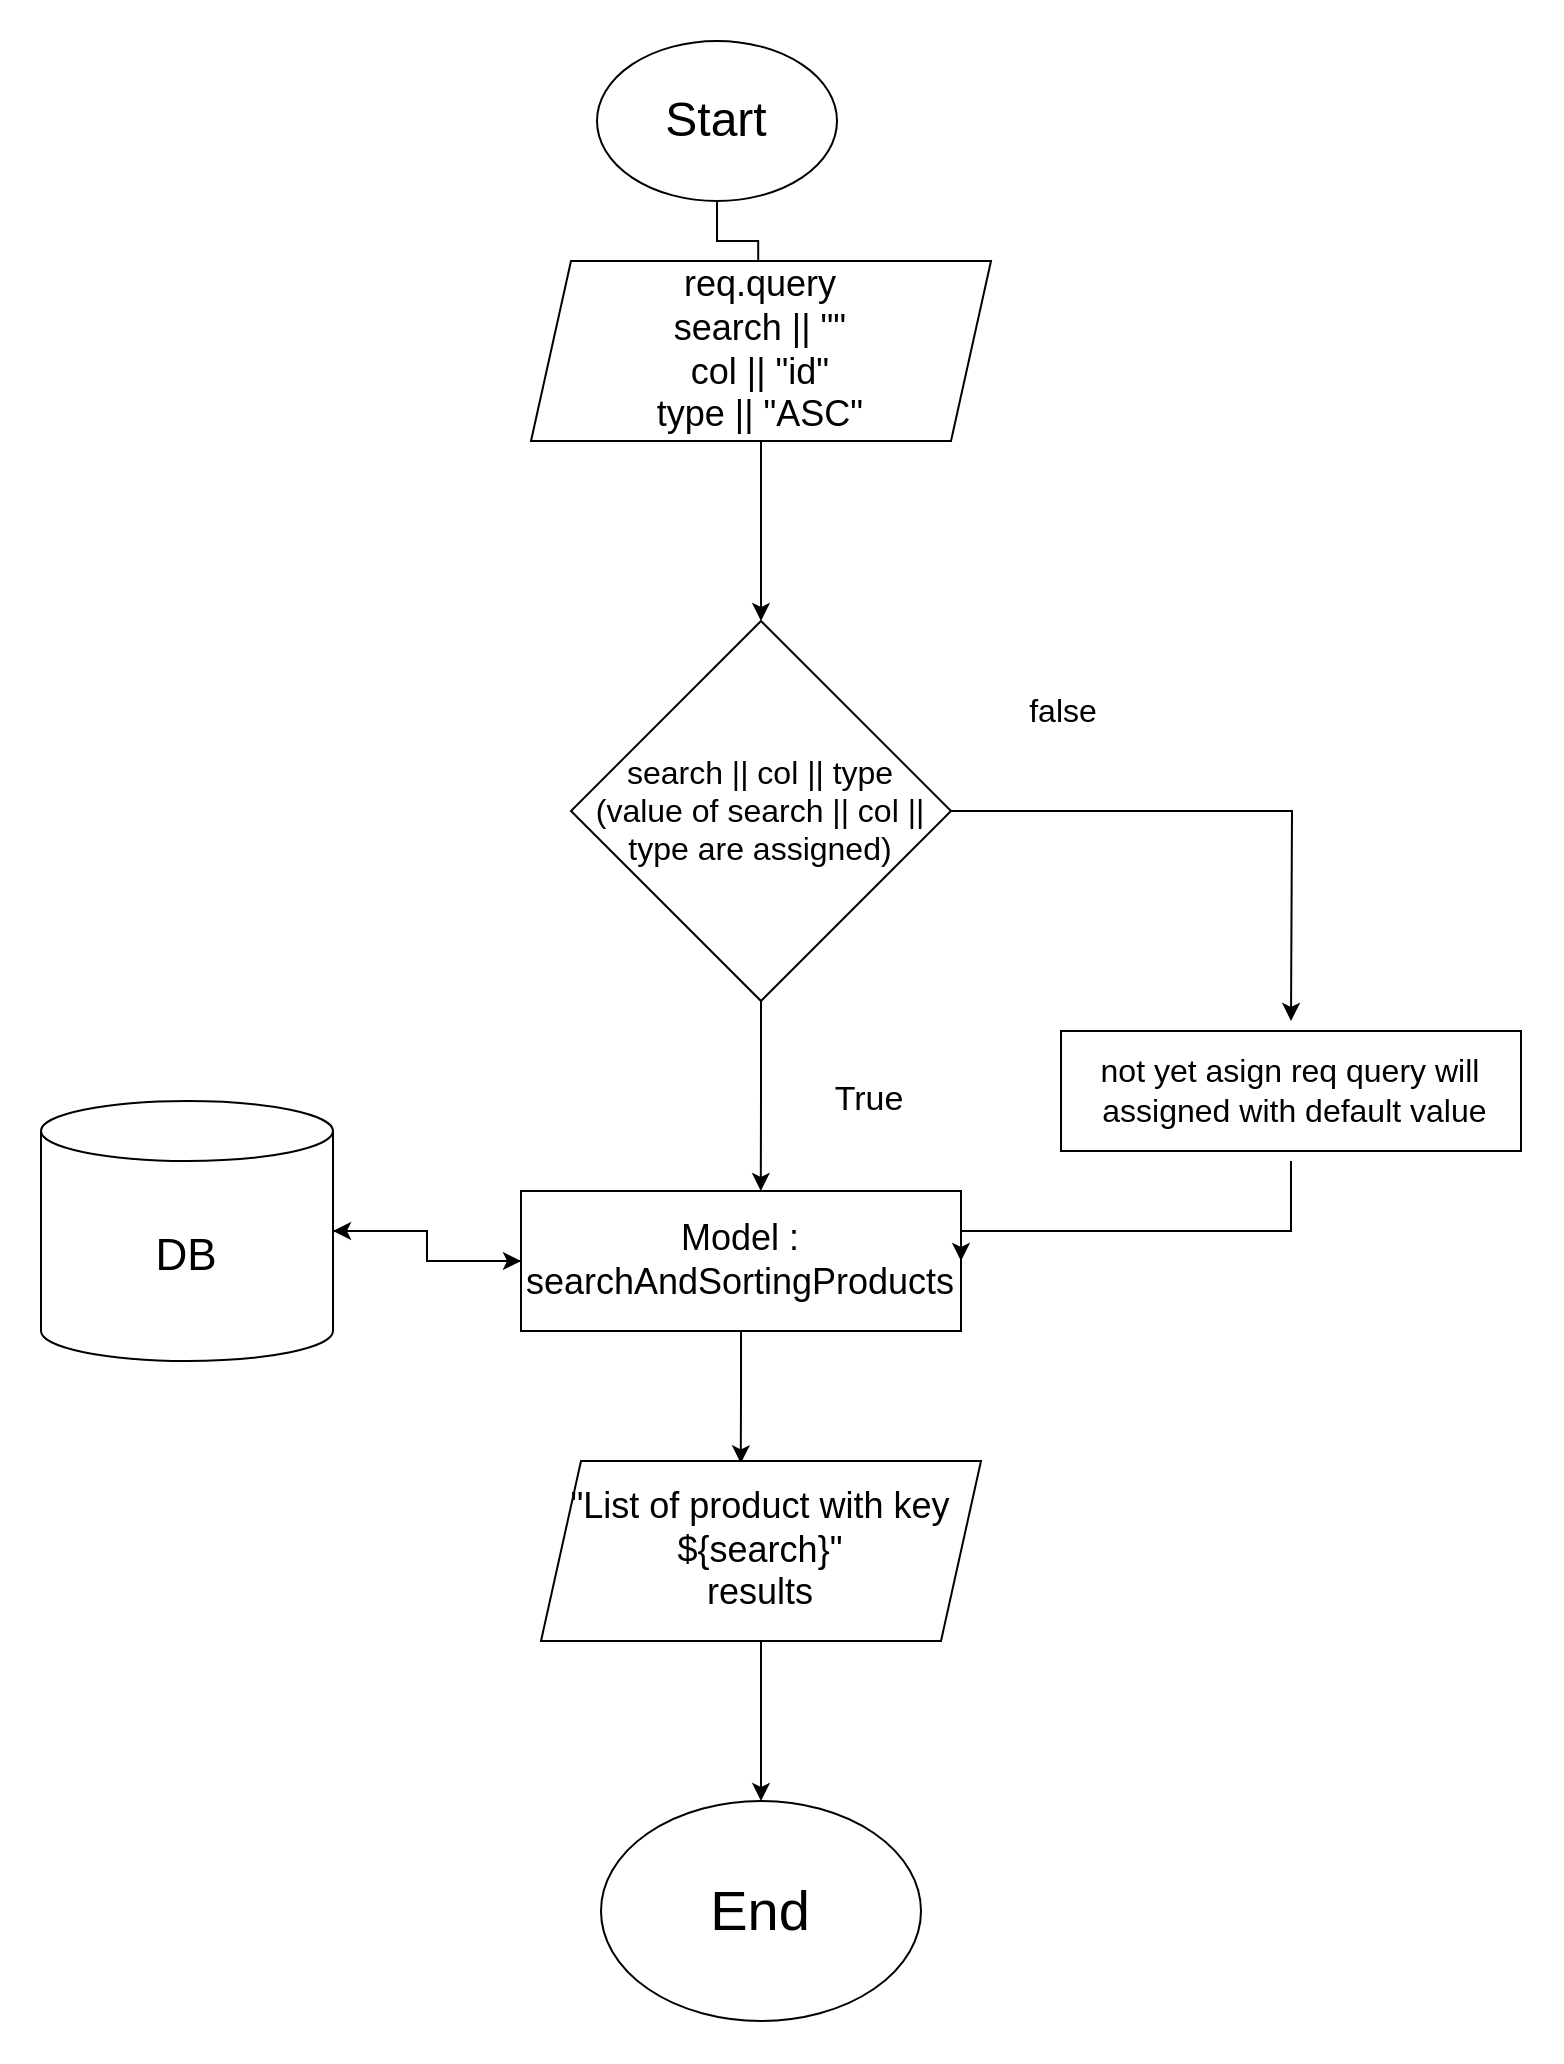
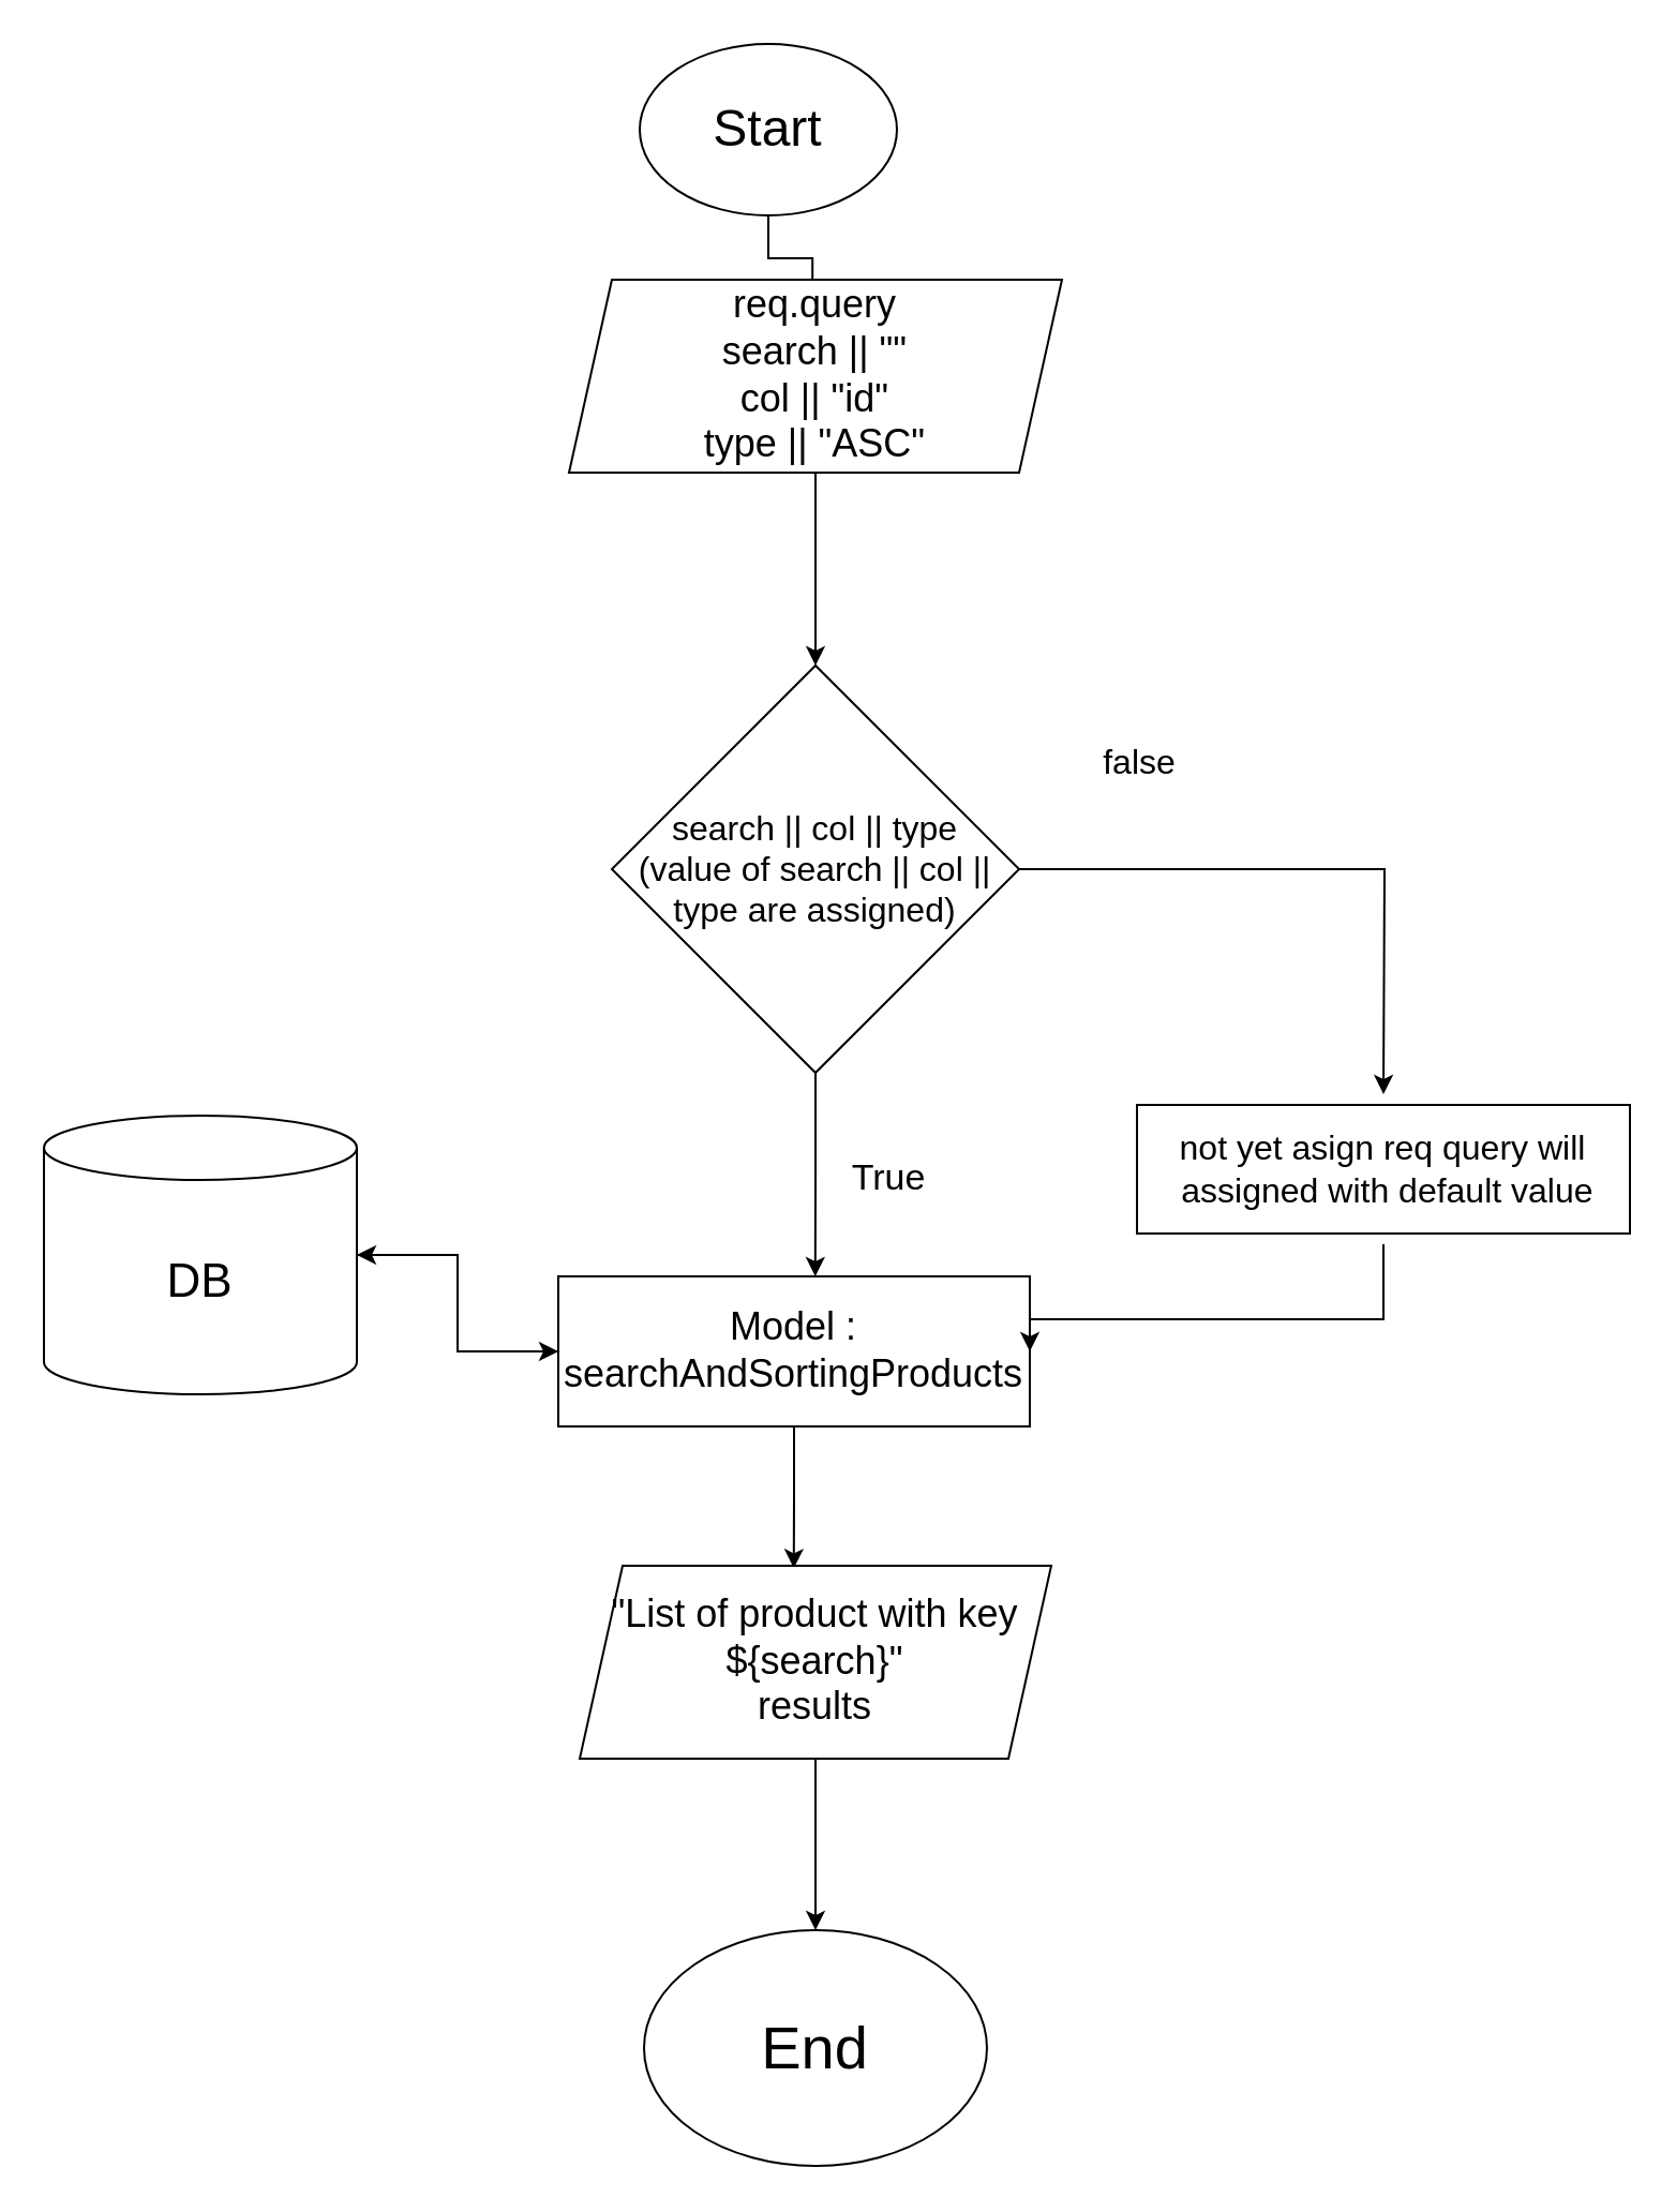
  <mxCell id="0" />
  <mxCell id="1" parent="0" />
  <mxCell id="2" style="edgeStyle=orthogonalEdgeStyle;rounded=0;orthogonalLoop=1;jettySize=auto;html=1;entryX=0.494;entryY=0.167;entryDx=0;entryDy=0;entryPerimeter=0;" parent="1" source="3" target="5" edge="1"><mxGeometry relative="1" as="geometry" /></mxCell>
  <mxCell id="3" value="&lt;font style=&quot;font-size: 24px&quot;&gt;Start&lt;/font&gt;" style="ellipse;whiteSpace=wrap;html=1;" parent="1" vertex="1"><mxGeometry x="298" y="20" width="120" height="80" as="geometry" /></mxCell>
  <mxCell id="4" style="edgeStyle=orthogonalEdgeStyle;rounded=0;orthogonalLoop=1;jettySize=auto;html=1;" parent="1" source="5" target="8" edge="1"><mxGeometry relative="1" as="geometry" /></mxCell>
  <mxCell id="5" value="&lt;span style=&quot;font-size: 18px&quot;&gt;req.query&lt;br&gt;search || &quot;&quot;&lt;br&gt;col || &quot;id&quot;&lt;br&gt;type || &quot;ASC&quot;&lt;br&gt;&lt;/span&gt;" style="shape=parallelogram;perimeter=parallelogramPerimeter;whiteSpace=wrap;html=1;fixedSize=1;" parent="1" vertex="1"><mxGeometry x="265" y="130" width="230" height="90" as="geometry" /></mxCell>
  <mxCell id="6" style="edgeStyle=orthogonalEdgeStyle;rounded=0;orthogonalLoop=1;jettySize=auto;html=1;" parent="1" source="8" edge="1"><mxGeometry relative="1" as="geometry"><mxPoint x="645" y="510" as="targetPoint" /></mxGeometry></mxCell>
  <mxCell id="7" style="edgeStyle=orthogonalEdgeStyle;rounded=0;orthogonalLoop=1;jettySize=auto;html=1;entryX=0.545;entryY=0;entryDx=0;entryDy=0;entryPerimeter=0;" parent="1" source="8" target="11" edge="1"><mxGeometry relative="1" as="geometry" /></mxCell>
  <mxCell id="8" value="&lt;font style=&quot;font-size: 16px&quot;&gt;search || col || type&lt;br&gt;(value of search || col || type are assigned)&lt;/font&gt;" style="rhombus;whiteSpace=wrap;html=1;" parent="1" vertex="1"><mxGeometry x="285" y="310" width="190" height="190" as="geometry" /></mxCell>
  <mxCell id="9" style="edgeStyle=orthogonalEdgeStyle;rounded=0;orthogonalLoop=1;jettySize=auto;html=1;entryX=1;entryY=0.5;entryDx=0;entryDy=0;entryPerimeter=0;" edge="1" parent="1" source="11" target="13"><mxGeometry relative="1" as="geometry" /></mxCell>
  <mxCell id="10" style="edgeStyle=orthogonalEdgeStyle;rounded=0;orthogonalLoop=1;jettySize=auto;html=1;entryX=0.454;entryY=0.013;entryDx=0;entryDy=0;entryPerimeter=0;" edge="1" parent="1" source="11" target="15"><mxGeometry relative="1" as="geometry" /></mxCell>
  <mxCell id="11" value="&lt;font style=&quot;font-size: 18px&quot;&gt;Model : searchAndSortingProducts&lt;/font&gt;" style="rounded=0;whiteSpace=wrap;html=1;" parent="1" vertex="1"><mxGeometry x="260" y="595" width="220" height="70" as="geometry" /></mxCell>
  <mxCell id="12" style="edgeStyle=orthogonalEdgeStyle;rounded=0;orthogonalLoop=1;jettySize=auto;html=1;entryX=0;entryY=0.5;entryDx=0;entryDy=0;" edge="1" parent="1" source="13" target="11"><mxGeometry relative="1" as="geometry" /></mxCell>
- <mxCell id="13" value="&lt;font style=&quot;font-size: 22px&quot;&gt;DB&lt;/font&gt;" style="shape=cylinder3;whiteSpace=wrap;html=1;boundedLbl=1;backgroundOutline=1;size=15;" parent="1" vertex="1"><mxGeometry x="20" y="550" width="146" height="130" as="geometry" /></mxCell>
+ <mxCell id="13" value="&lt;font style=&quot;font-size: 22px&quot;&gt;DB&lt;/font&gt;" style="shape=cylinder3;whiteSpace=wrap;html=1;boundedLbl=1;backgroundOutline=1;size=15;" parent="1" vertex="1"><mxGeometry x="20" y="520" width="146" height="130" as="geometry" /></mxCell>
  <mxCell id="14" style="edgeStyle=orthogonalEdgeStyle;rounded=0;orthogonalLoop=1;jettySize=auto;html=1;" parent="1" source="15" target="16" edge="1"><mxGeometry relative="1" as="geometry" /></mxCell>
  <mxCell id="15" value="&lt;font style=&quot;font-size: 18px&quot;&gt;&quot;List of product with key ${search}&quot;&lt;br&gt;results&lt;br&gt;&lt;/font&gt;" style="shape=parallelogram;perimeter=parallelogramPerimeter;whiteSpace=wrap;html=1;fixedSize=1;" parent="1" vertex="1"><mxGeometry x="270" y="730" width="220" height="90" as="geometry" /></mxCell>
  <mxCell id="16" value="&lt;font style=&quot;font-size: 28px&quot;&gt;End&lt;/font&gt;" style="ellipse;whiteSpace=wrap;html=1;" parent="1" vertex="1"><mxGeometry x="300" y="900" width="160" height="110" as="geometry" /></mxCell>
  <mxCell id="17" style="edgeStyle=orthogonalEdgeStyle;rounded=0;orthogonalLoop=1;jettySize=auto;html=1;entryX=1;entryY=0.5;entryDx=0;entryDy=0;" parent="1" target="11" edge="1"><mxGeometry relative="1" as="geometry"><Array as="points"><mxPoint x="645" y="615" /></Array><mxPoint x="645" y="580" as="sourcePoint" /><mxPoint x="550" y="640" as="targetPoint" /></mxGeometry></mxCell>
  <mxCell id="18" value="&lt;font style=&quot;font-size: 16px&quot;&gt;false&lt;/font&gt;" style="text;html=1;align=center;verticalAlign=middle;resizable=0;points=[];autosize=1;" parent="1" vertex="1"><mxGeometry x="506" y="345" width="50" height="20" as="geometry" /></mxCell>
- <mxCell id="19" value="&lt;font style=&quot;font-size: 17px&quot;&gt;True&lt;/font&gt;" style="text;html=1;align=center;verticalAlign=middle;resizable=0;points=[];autosize=1;" parent="1" vertex="1"><mxGeometry x="409" y="540" width="50" height="20" as="geometry" /></mxCell>
+ <mxCell id="19" value="&lt;font style=&quot;font-size: 17px&quot;&gt;True&lt;/font&gt;" style="text;html=1;align=center;verticalAlign=middle;resizable=0;points=[];autosize=1;" parent="1" vertex="1"><mxGeometry x="389" y="540" width="50" height="20" as="geometry" /></mxCell>
  <mxCell id="20" value="&lt;span style=&quot;font-size: 16px&quot;&gt;not yet asign req query will&lt;/span&gt;&lt;br style=&quot;font-size: 16px&quot;&gt;&lt;span style=&quot;font-size: 16px&quot;&gt;&amp;nbsp;assigned with default value&lt;/span&gt;" style="rounded=0;whiteSpace=wrap;html=1;" vertex="1" parent="1"><mxGeometry x="530" y="515" width="230" height="60" as="geometry" /></mxCell>
